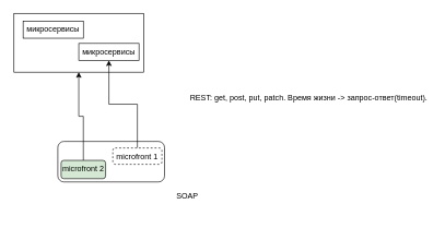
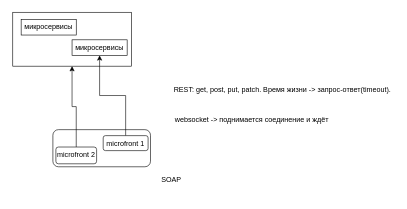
  <mxCell id="0" />
  <mxCell id="1" parent="0" />
  <mxCell id="2" value="" style="rounded=0;whiteSpace=wrap;html=1;" vertex="1" parent="1"><mxGeometry x="20" y="20" width="198" height="90" as="geometry" /></mxCell>
  <mxCell id="3" value="микросервисы" style="rounded=0;whiteSpace=wrap;html=1;" vertex="1" parent="1"><mxGeometry x="34" y="32" width="92" height="26" as="geometry" /></mxCell>
  <mxCell id="4" value="" style="rounded=1;whiteSpace=wrap;html=1;" vertex="1" parent="1"><mxGeometry x="87" y="216" width="163" height="62" as="geometry" /></mxCell>
  <mxCell id="5" style="edgeStyle=orthogonalEdgeStyle;rounded=0;orthogonalLoop=1;jettySize=auto;html=1;" edge="1" parent="1" source="6" target="2"><mxGeometry relative="1" as="geometry" /></mxCell>
- <mxCell id="6" value="microfront 2" style="rounded=1;whiteSpace=wrap;html=1;fillColor=#d5e8d4;" vertex="1" parent="1"><mxGeometry x="92" y="245" width="68" height="28" as="geometry" /></mxCell>
+ <mxCell id="6" value="microfront 2" style="rounded=1;whiteSpace=wrap;html=1;" vertex="1" parent="1"><mxGeometry x="92" y="245" width="68" height="28" as="geometry" /></mxCell>
  <mxCell id="7" style="edgeStyle=orthogonalEdgeStyle;rounded=0;orthogonalLoop=1;jettySize=auto;html=1;" edge="1" parent="1" source="8" target="9"><mxGeometry relative="1" as="geometry" /></mxCell>
- <mxCell id="8" value="microfront 1" style="rounded=1;whiteSpace=wrap;html=1;dashed=1;" vertex="1" parent="1"><mxGeometry x="171" y="226" width="75" height="25" as="geometry" /></mxCell>
+ <mxCell id="8" value="microfront 1" style="rounded=1;whiteSpace=wrap;html=1;" vertex="1" parent="1"><mxGeometry x="171" y="226" width="75" height="25" as="geometry" /></mxCell>
  <mxCell id="9" value="микросервисы" style="rounded=0;whiteSpace=wrap;html=1;" vertex="1" parent="1"><mxGeometry x="119" y="66" width="92" height="26" as="geometry" /></mxCell>
  <mxCell id="10" value="REST: get, post, put, patch. Время жизни -&amp;gt; запрос-ответ(timeout)." style="text;html=1;strokeColor=none;fillColor=none;align=center;verticalAlign=middle;whiteSpace=wrap;rounded=0;" vertex="1" parent="1"><mxGeometry x="285" y="124" width="371" height="50" as="geometry" /></mxCell>
  <mxCell id="11" value="SOAP" style="text;html=1;strokeColor=none;fillColor=none;align=center;verticalAlign=middle;whiteSpace=wrap;rounded=0;" vertex="1" parent="1"><mxGeometry x="260" y="273" width="50" height="54" as="geometry" /></mxCell>
+ <mxCell id="12" value="websocket -&amp;gt; поднимается соединение и ждёт" style="text;html=1;strokeColor=none;fillColor=none;align=center;verticalAlign=middle;whiteSpace=wrap;rounded=0;" vertex="1" parent="1"><mxGeometry x="285" y="182" width="268.5" height="34" as="geometry" /></mxCell>
